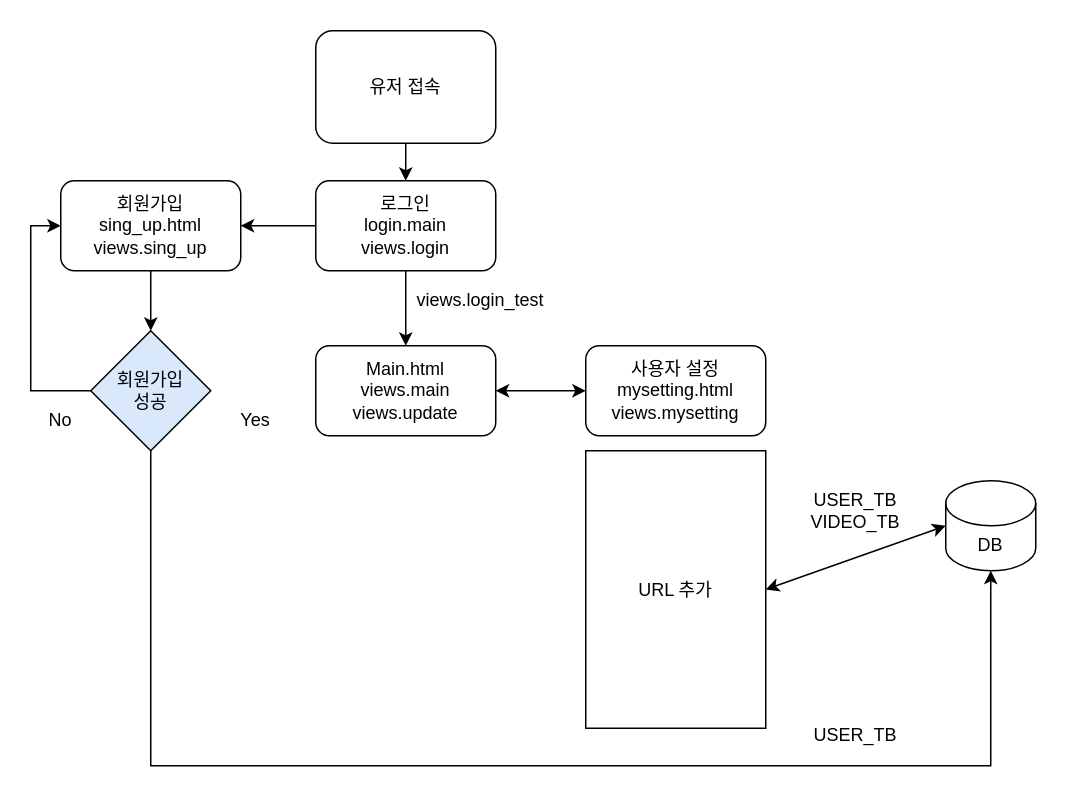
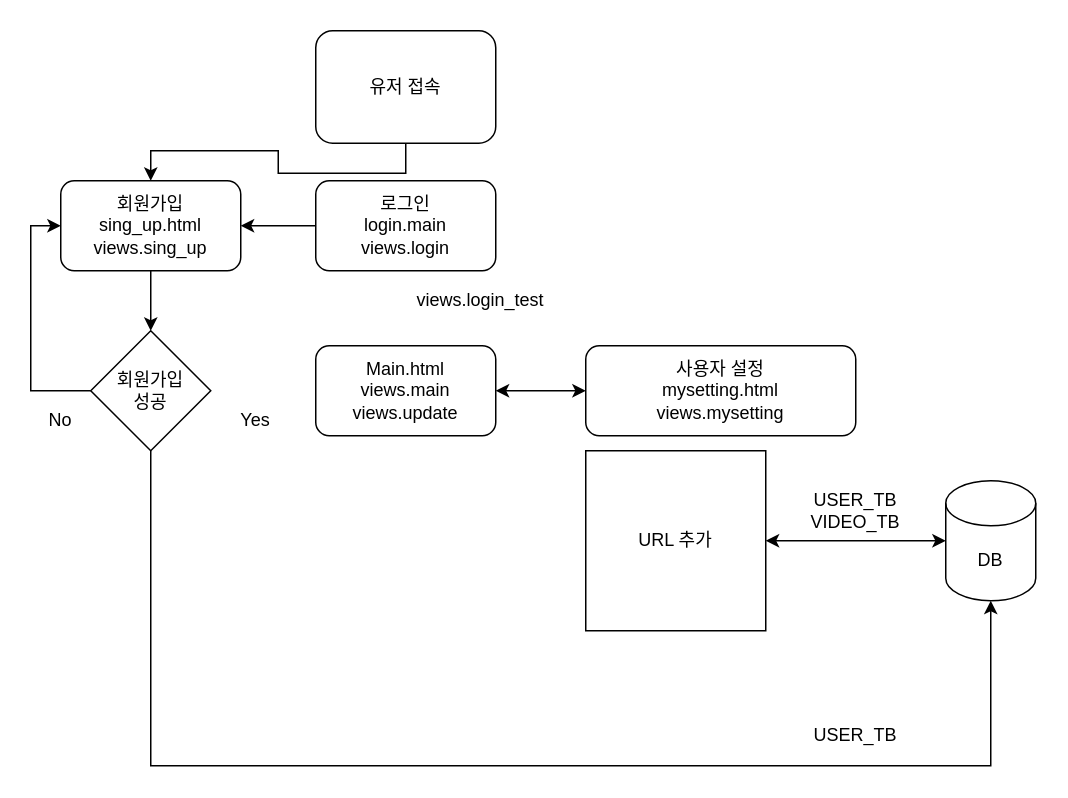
  <mxCell id="0" />
  <mxCell id="1" parent="0" />
- <mxCell id="2" style="edgeStyle=orthogonalEdgeStyle;rounded=0;orthogonalLoop=1;jettySize=auto;html=1;exitX=0.5;exitY=1;exitDx=0;exitDy=0;" edge="1" parent="1" source="3" target="5"><mxGeometry relative="1" as="geometry" /></mxCell>
+ <mxCell id="2" style="edgeStyle=orthogonalEdgeStyle;rounded=0;orthogonalLoop=1;jettySize=auto;html=1;exitX=0.5;exitY=1;exitDx=0;exitDy=0;" edge="1" parent="1" source="3" target="12"><mxGeometry relative="1" as="geometry" /></mxCell>
  <mxCell id="3" value="유저 접속&lt;br&gt;" style="rounded=1;whiteSpace=wrap;html=1;" vertex="1" parent="1"><mxGeometry x="210" y="20" width="120" height="75" as="geometry" /></mxCell>
  <mxCell id="4" value="" style="edgeStyle=orthogonalEdgeStyle;rounded=0;orthogonalLoop=1;jettySize=auto;html=1;" edge="1" parent="1" source="5" target="12"><mxGeometry relative="1" as="geometry" /></mxCell>
  <mxCell id="5" value="로그인&lt;br&gt;login.main&lt;br&gt;views.login" style="rounded=1;whiteSpace=wrap;html=1;" vertex="1" parent="1"><mxGeometry x="210" y="120" width="120" height="60" as="geometry" /></mxCell>
  <mxCell id="6" value="Main.html&lt;br&gt;views.main&lt;br&gt;views.update" style="rounded=1;whiteSpace=wrap;html=1;" vertex="1" parent="1"><mxGeometry x="210" y="230" width="120" height="60" as="geometry" /></mxCell>
- <mxCell id="7" value="" style="endArrow=classic;html=1;exitX=0.5;exitY=1;exitDx=0;exitDy=0;entryX=0.5;entryY=0;entryDx=0;entryDy=0;" edge="1" parent="1" source="5" target="6"><mxGeometry width="50" height="50" relative="1" as="geometry"><mxPoint x="370" y="240" as="sourcePoint" /><mxPoint x="420" y="190" as="targetPoint" /></mxGeometry></mxCell>
  <mxCell id="8" value="" style="endArrow=classic;startArrow=classic;html=1;exitX=1;exitY=0.5;exitDx=0;exitDy=0;" edge="1" parent="1" source="6" target="9"><mxGeometry width="50" height="50" relative="1" as="geometry"><mxPoint x="450" y="160" as="sourcePoint" /><mxPoint x="500" y="110" as="targetPoint" /></mxGeometry></mxCell>
- <mxCell id="9" value="사용자 설정&lt;br&gt;mysetting.html&lt;br&gt;views.mysetting" style="rounded=1;whiteSpace=wrap;html=1;" vertex="1" parent="1"><mxGeometry x="390" y="230" width="120" height="60" as="geometry" /></mxCell>
- <mxCell id="10" value="URL 추가" style="whiteSpace=wrap;html=1;aspect=fixed;" vertex="1" parent="1"><mxGeometry x="390" y="300" width="120" height="185" as="geometry" /></mxCell>
+ <mxCell id="9" value="사용자 설정&lt;br&gt;mysetting.html&lt;br&gt;views.mysetting" style="rounded=1;whiteSpace=wrap;html=1;" vertex="1" parent="1"><mxGeometry x="390" y="230" width="180" height="60" as="geometry" /></mxCell>
+ <mxCell id="10" value="URL 추가" style="whiteSpace=wrap;html=1;aspect=fixed;" vertex="1" parent="1"><mxGeometry x="390" y="300" width="120" height="120" as="geometry" /></mxCell>
  <mxCell id="11" style="edgeStyle=orthogonalEdgeStyle;rounded=0;orthogonalLoop=1;jettySize=auto;html=1;exitX=0.5;exitY=1;exitDx=0;exitDy=0;" edge="1" parent="1" source="12" target="16"><mxGeometry relative="1" as="geometry" /></mxCell>
  <mxCell id="12" value="회원가입&lt;br&gt;sing_up.html&lt;br&gt;views.sing_up" style="rounded=1;whiteSpace=wrap;html=1;" vertex="1" parent="1"><mxGeometry x="40" y="120" width="120" height="60" as="geometry" /></mxCell>
  <mxCell id="13" value="views.login_test" style="text;html=1;strokeColor=none;fillColor=none;align=center;verticalAlign=middle;whiteSpace=wrap;rounded=0;" vertex="1" parent="1"><mxGeometry x="300" y="190" width="40" height="20" as="geometry" /></mxCell>
  <mxCell id="14" style="edgeStyle=orthogonalEdgeStyle;rounded=0;orthogonalLoop=1;jettySize=auto;html=1;entryX=0;entryY=0.5;entryDx=0;entryDy=0;" edge="1" parent="1" source="16" target="12"><mxGeometry relative="1" as="geometry"><Array as="points"><mxPoint x="20" y="260" /><mxPoint x="20" y="150" /></Array></mxGeometry></mxCell>
  <mxCell id="15" style="edgeStyle=orthogonalEdgeStyle;rounded=0;orthogonalLoop=1;jettySize=auto;html=1;entryX=0.5;entryY=1;entryDx=0;entryDy=0;entryPerimeter=0;" edge="1" parent="1" source="16" target="20"><mxGeometry relative="1" as="geometry"><Array as="points"><mxPoint x="100" y="510" /><mxPoint x="660" y="510" /></Array></mxGeometry></mxCell>
- <mxCell id="16" value="회원가입&lt;br&gt;성공" style="rhombus;whiteSpace=wrap;html=1;fillColor=#dae8fc;" vertex="1" parent="1"><mxGeometry x="60" y="220" width="80" height="80" as="geometry" /></mxCell>
+ <mxCell id="16" value="회원가입&lt;br&gt;성공" style="rhombus;whiteSpace=wrap;html=1;" vertex="1" parent="1"><mxGeometry x="60" y="220" width="80" height="80" as="geometry" /></mxCell>
  <mxCell id="17" value="Yes" style="text;html=1;strokeColor=none;fillColor=none;align=center;verticalAlign=middle;whiteSpace=wrap;rounded=0;" vertex="1" parent="1"><mxGeometry x="150" y="270" width="40" height="20" as="geometry" /></mxCell>
  <mxCell id="18" value="No" style="text;html=1;strokeColor=none;fillColor=none;align=center;verticalAlign=middle;whiteSpace=wrap;rounded=0;" vertex="1" parent="1"><mxGeometry x="20" y="270" width="40" height="20" as="geometry" /></mxCell>
  <mxCell id="19" value="" style="endArrow=classic;startArrow=classic;html=1;exitX=1;exitY=0.5;exitDx=0;exitDy=0;entryX=0;entryY=0.5;entryDx=0;entryDy=0;entryPerimeter=0;" edge="1" parent="1" source="10" target="20"><mxGeometry width="50" height="50" relative="1" as="geometry"><mxPoint x="520" y="410" as="sourcePoint" /><mxPoint x="570" y="360" as="targetPoint" /></mxGeometry></mxCell>
- <mxCell id="20" value="DB" style="shape=cylinder3;whiteSpace=wrap;html=1;boundedLbl=1;backgroundOutline=1;size=15;" vertex="1" parent="1"><mxGeometry x="630" y="320" width="60" height="60" as="geometry" /></mxCell>
+ <mxCell id="20" value="DB" style="shape=cylinder3;whiteSpace=wrap;html=1;boundedLbl=1;backgroundOutline=1;size=15;" vertex="1" parent="1"><mxGeometry x="630" y="320" width="60" height="80" as="geometry" /></mxCell>
  <mxCell id="21" value="USER_TB&lt;br&gt;VIDEO_TB" style="text;html=1;strokeColor=none;fillColor=none;align=center;verticalAlign=middle;whiteSpace=wrap;rounded=0;" vertex="1" parent="1"><mxGeometry x="550" y="330" width="40" height="20" as="geometry" /></mxCell>
  <mxCell id="22" value="USER_TB" style="text;html=1;strokeColor=none;fillColor=none;align=center;verticalAlign=middle;whiteSpace=wrap;rounded=0;" vertex="1" parent="1"><mxGeometry x="550" y="480" width="40" height="20" as="geometry" /></mxCell>
